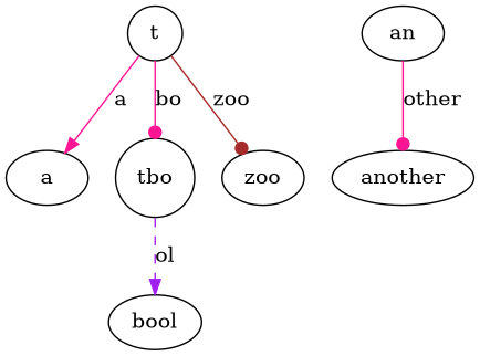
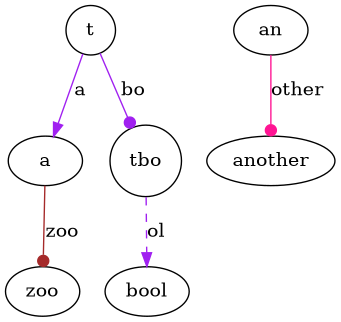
  digraph {
    node [shape=ellipse]
    edge [arrowhead=dot color=deeppink style=solid]
    n1 [label=a]
    t [shape=circle]
    tbo [shape=circle]
    n4 [label=zoo]
    n5 [label=bool]
    n6 [label=an]
    n7 [label=another]
-   t -> n1 [arrowhead=normal label=a]
-   t -> tbo [label=bo]
-   t -> n4 [color=brown label=zoo]
+   t -> n1 [arrowhead=normal color=purple label=a]
+   t -> tbo [color=purple label=bo]
+   n1 -> n4 [color=brown label=zoo]
    tbo -> n5 [arrowhead=normal color=purple label=ol style=dashed]
    n6 -> n7 [label=other]
  }
